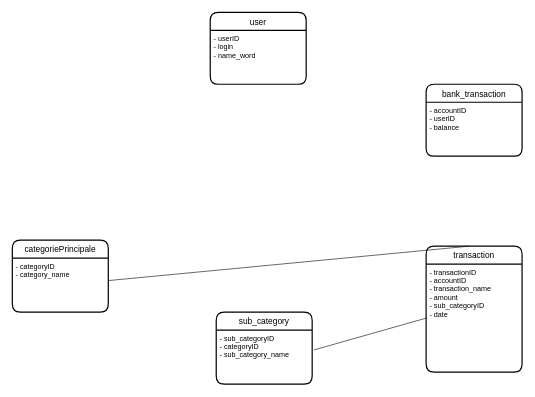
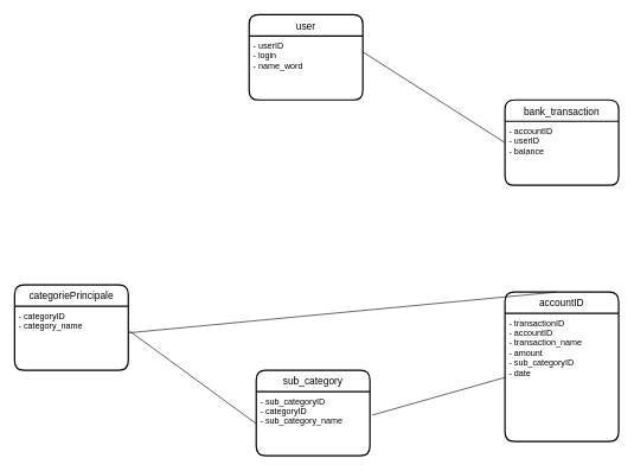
  <mxCell id="0" />
  <mxCell id="1" parent="0" />
  <mxCell id="2" value="user" style="swimlane;childLayout=stackLayout;horizontal=1;startSize=30;horizontalStack=0;rounded=1;fontSize=14;fontStyle=0;strokeWidth=2;resizeParent=0;resizeLast=1;shadow=0;dashed=0;align=center;" parent="1" vertex="1"><mxGeometry x="350" y="20" width="160" height="120" as="geometry" /></mxCell>
  <mxCell id="3" value="- userID&#10;- login&#10;- name_word" style="align=left;strokeColor=none;fillColor=none;spacingLeft=4;fontSize=12;verticalAlign=top;resizable=0;rotatable=0;part=1;" parent="2" vertex="1"><mxGeometry y="30" width="160" height="90" as="geometry" /></mxCell>
- <mxCell id="4" value="transaction" style="swimlane;childLayout=stackLayout;horizontal=1;startSize=30;horizontalStack=0;rounded=1;fontSize=14;fontStyle=0;strokeWidth=2;resizeParent=0;resizeLast=1;shadow=0;dashed=0;align=center;" parent="1" vertex="1"><mxGeometry x="710" y="410" width="160" height="210" as="geometry" /></mxCell>
+ <mxCell id="4" value="accountID" style="swimlane;childLayout=stackLayout;horizontal=1;startSize=30;horizontalStack=0;rounded=1;fontSize=14;fontStyle=0;strokeWidth=2;resizeParent=0;resizeLast=1;shadow=0;dashed=0;align=center;" parent="1" vertex="1"><mxGeometry x="710" y="410" width="160" height="210" as="geometry" /></mxCell>
  <mxCell id="5" value="- transactionID&#10;- accountID&#10;- transaction_name&#10;- amount&#10;- sub_categoryID&#10;- date" style="align=left;strokeColor=none;fillColor=none;spacingLeft=4;fontSize=12;verticalAlign=top;resizable=0;rotatable=0;part=1;" parent="4" vertex="1"><mxGeometry y="30" width="160" height="180" as="geometry" /></mxCell>
  <mxCell id="6" value="bank_transaction" style="swimlane;childLayout=stackLayout;horizontal=1;startSize=30;horizontalStack=0;rounded=1;fontSize=14;fontStyle=0;strokeWidth=2;resizeParent=0;resizeLast=1;shadow=0;dashed=0;align=center;" parent="1" vertex="1"><mxGeometry x="710" y="140" width="160" height="120" as="geometry" /></mxCell>
  <mxCell id="7" value="- accountID&#10;- userID&#10;- balance" style="align=left;strokeColor=none;fillColor=none;spacingLeft=4;fontSize=12;verticalAlign=top;resizable=0;rotatable=0;part=1;" parent="6" vertex="1"><mxGeometry y="30" width="160" height="90" as="geometry" /></mxCell>
  <mxCell id="8" value="categoriePrincipale" style="swimlane;childLayout=stackLayout;horizontal=1;startSize=30;horizontalStack=0;rounded=1;fontSize=14;fontStyle=0;strokeWidth=2;resizeParent=0;resizeLast=1;shadow=0;dashed=0;align=center;" vertex="1" parent="1"><mxGeometry x="20" y="400" width="160" height="120" as="geometry" /></mxCell>
  <mxCell id="9" value="- categoryID&#10;- category_name" style="align=left;strokeColor=none;fillColor=none;spacingLeft=4;fontSize=12;verticalAlign=top;resizable=0;rotatable=0;part=1;" vertex="1" parent="8"><mxGeometry y="30" width="160" height="90" as="geometry" /></mxCell>
  <mxCell id="10" value="sub_category" style="swimlane;childLayout=stackLayout;horizontal=1;startSize=30;horizontalStack=0;rounded=1;fontSize=14;fontStyle=0;strokeWidth=2;resizeParent=0;resizeLast=1;shadow=0;dashed=0;align=center;" vertex="1" parent="1"><mxGeometry y="520" width="160" height="120" as="geometry" x="360" /></mxCell>
  <mxCell id="11" value="- sub_categoryID&#10;- categoryID&#10;- sub_category_name" style="align=left;strokeColor=none;fillColor=none;spacingLeft=4;fontSize=12;verticalAlign=top;resizable=0;rotatable=0;part=1;" vertex="1" parent="10"><mxGeometry y="30" width="160" height="90" as="geometry" /></mxCell>
  <mxCell id="12" value="" style="endArrow=none;html=1;rounded=0;exitX=0.45;exitY=0;exitDx=0;exitDy=0;exitPerimeter=0;" edge="1" parent="1" source="4" target="9"><mxGeometry relative="1" as="geometry"><mxPoint x="280" y="530" as="sourcePoint" /><mxPoint x="440" y="530" as="targetPoint" /></mxGeometry></mxCell>
+ <mxCell id="13" value="" style="endArrow=none;html=1;rounded=0;entryX=1;entryY=0.25;entryDx=0;entryDy=0;exitX=0;exitY=0.5;exitDx=0;exitDy=0;" edge="1" parent="1" source="6" target="3"><mxGeometry relative="1" as="geometry"><mxPoint x="352" y="500" as="sourcePoint" /><mxPoint y="290" as="targetPoint" x="360" /></mxGeometry></mxCell>
+ <mxCell id="14" value="" style="endArrow=none;html=1;rounded=0;entryX=1.013;entryY=0.389;entryDx=0;entryDy=0;exitX=0;exitY=0.5;exitDx=0;exitDy=0;entryPerimeter=0;" edge="1" parent="1" source="11" target="9"><mxGeometry relative="1" as="geometry"><mxPoint x="450" y="680" as="sourcePoint" /><mxPoint x="610" y="680" as="targetPoint" /></mxGeometry></mxCell>
  <mxCell id="15" value="" style="endArrow=none;html=1;rounded=0;entryX=1.019;entryY=0.367;entryDx=0;entryDy=0;entryPerimeter=0;exitX=0;exitY=0.5;exitDx=0;exitDy=0;" edge="1" parent="1" source="5" target="11"><mxGeometry relative="1" as="geometry"><mxPoint x="270" y="710" as="sourcePoint" /><mxPoint x="310" y="730" as="targetPoint" /></mxGeometry></mxCell>
